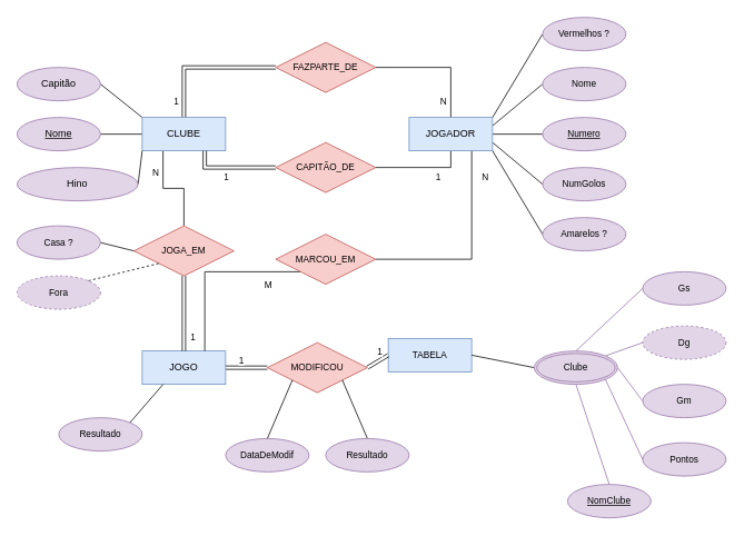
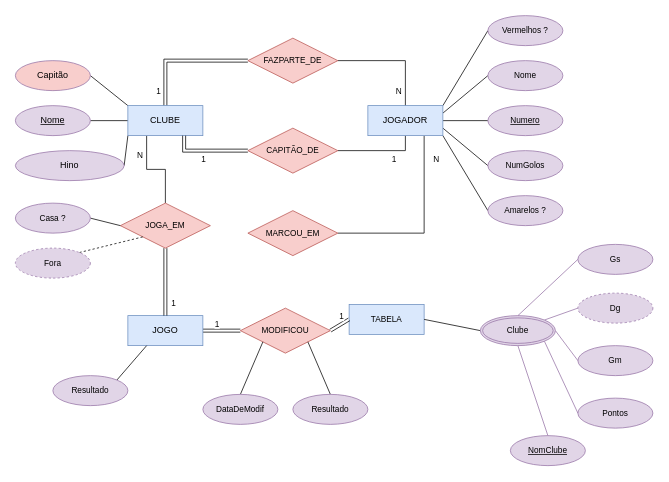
  <mxCell id="0" />
  <mxCell id="1" parent="0" />
  <mxCell id="2" style="rounded=0;orthogonalLoop=1;jettySize=auto;html=1;exitX=0;exitY=0.5;exitDx=0;exitDy=0;entryX=1;entryY=0.5;entryDx=0;entryDy=0;endArrow=none;endFill=0;" edge="1" parent="1" source="9" target="27"><mxGeometry relative="1" as="geometry" /></mxCell>
  <mxCell id="3" style="rounded=0;orthogonalLoop=1;jettySize=auto;html=1;exitX=0;exitY=0;exitDx=0;exitDy=0;entryX=1;entryY=0.5;entryDx=0;entryDy=0;endArrow=none;endFill=0;" edge="1" parent="1" source="9" target="25"><mxGeometry relative="1" as="geometry" /></mxCell>
  <mxCell id="4" style="edgeStyle=none;shape=connector;rounded=0;orthogonalLoop=1;jettySize=auto;html=1;exitX=0;exitY=1;exitDx=0;exitDy=0;entryX=1;entryY=0.5;entryDx=0;entryDy=0;strokeColor=default;align=center;verticalAlign=middle;fontFamily=Helvetica;fontSize=11;fontColor=default;labelBackgroundColor=default;endArrow=none;endFill=0;" edge="1" parent="1" source="9" target="26"><mxGeometry relative="1" as="geometry" /></mxCell>
  <mxCell id="5" style="edgeStyle=orthogonalEdgeStyle;shape=link;rounded=0;orthogonalLoop=1;jettySize=auto;html=1;exitX=0.5;exitY=0;exitDx=0;exitDy=0;entryX=0;entryY=0.5;entryDx=0;entryDy=0;strokeColor=default;align=center;verticalAlign=middle;fontFamily=Helvetica;fontSize=11;fontColor=default;labelBackgroundColor=default;endArrow=none;endFill=0;" edge="1" parent="1" source="9" target="35"><mxGeometry relative="1" as="geometry" /></mxCell>
  <mxCell id="6" value="1" style="edgeLabel;html=1;align=center;verticalAlign=middle;resizable=0;points=[];fontFamily=Helvetica;fontSize=11;fontColor=default;labelBackgroundColor=default;" vertex="1" connectable="0" parent="5"><mxGeometry x="-0.788" relative="1" as="geometry"><mxPoint x="-10" y="-2" as="offset" /></mxGeometry></mxCell>
  <mxCell id="7" style="edgeStyle=orthogonalEdgeStyle;shape=connector;rounded=0;orthogonalLoop=1;jettySize=auto;html=1;exitX=0.25;exitY=1;exitDx=0;exitDy=0;entryX=0.5;entryY=0;entryDx=0;entryDy=0;strokeColor=default;align=center;verticalAlign=middle;fontFamily=Helvetica;fontSize=11;fontColor=default;labelBackgroundColor=default;endArrow=none;endFill=0;" edge="1" parent="1" source="9" target="38"><mxGeometry relative="1" as="geometry" /></mxCell>
  <mxCell id="8" value="N" style="edgeLabel;html=1;align=center;verticalAlign=middle;resizable=0;points=[];fontFamily=Helvetica;fontSize=11;fontColor=default;labelBackgroundColor=default;" vertex="1" connectable="0" parent="7"><mxGeometry x="-0.622" y="-1" relative="1" as="geometry"><mxPoint x="-9" y="3" as="offset" /></mxGeometry></mxCell>
  <mxCell id="9" value="CLUBE" style="whiteSpace=wrap;html=1;align=center;fillColor=#dae8fc;strokeColor=#6c8ebf;" vertex="1" parent="1"><mxGeometry x="170" y="140" width="100" height="40" as="geometry" /></mxCell>
  <mxCell id="10" style="edgeStyle=none;shape=connector;rounded=0;orthogonalLoop=1;jettySize=auto;html=1;exitX=1;exitY=1;exitDx=0;exitDy=0;entryX=0;entryY=0.5;entryDx=0;entryDy=0;strokeColor=default;align=center;verticalAlign=middle;fontFamily=Helvetica;fontSize=11;fontColor=default;labelBackgroundColor=default;endArrow=none;endFill=0;" edge="1" parent="1" source="21" target="31"><mxGeometry relative="1" as="geometry" /></mxCell>
  <mxCell id="11" style="edgeStyle=none;shape=connector;rounded=0;orthogonalLoop=1;jettySize=auto;html=1;exitX=1;exitY=0.75;exitDx=0;exitDy=0;entryX=0;entryY=0.5;entryDx=0;entryDy=0;strokeColor=default;align=center;verticalAlign=middle;fontFamily=Helvetica;fontSize=11;fontColor=default;labelBackgroundColor=default;endArrow=none;endFill=0;" edge="1" parent="1" source="21" target="30"><mxGeometry relative="1" as="geometry" /></mxCell>
  <mxCell id="12" style="edgeStyle=none;shape=connector;rounded=0;orthogonalLoop=1;jettySize=auto;html=1;exitX=1;exitY=0.5;exitDx=0;exitDy=0;entryX=0;entryY=0.5;entryDx=0;entryDy=0;strokeColor=default;align=center;verticalAlign=middle;fontFamily=Helvetica;fontSize=11;fontColor=default;labelBackgroundColor=default;endArrow=none;endFill=0;" edge="1" parent="1" source="21" target="29"><mxGeometry relative="1" as="geometry" /></mxCell>
  <mxCell id="13" style="edgeStyle=none;shape=connector;rounded=0;orthogonalLoop=1;jettySize=auto;html=1;exitX=1;exitY=0.25;exitDx=0;exitDy=0;entryX=0;entryY=0.5;entryDx=0;entryDy=0;strokeColor=default;align=center;verticalAlign=middle;fontFamily=Helvetica;fontSize=11;fontColor=default;labelBackgroundColor=default;endArrow=none;endFill=0;" edge="1" parent="1" source="21" target="28"><mxGeometry relative="1" as="geometry" /></mxCell>
  <mxCell id="14" style="edgeStyle=none;shape=connector;rounded=0;orthogonalLoop=1;jettySize=auto;html=1;exitX=1;exitY=0;exitDx=0;exitDy=0;entryX=0;entryY=0.5;entryDx=0;entryDy=0;strokeColor=default;align=center;verticalAlign=middle;fontFamily=Helvetica;fontSize=11;fontColor=default;labelBackgroundColor=default;endArrow=none;endFill=0;" edge="1" parent="1" source="21" target="32"><mxGeometry relative="1" as="geometry" /></mxCell>
  <mxCell id="15" style="edgeStyle=orthogonalEdgeStyle;shape=connector;rounded=0;orthogonalLoop=1;jettySize=auto;html=1;exitX=0.5;exitY=0;exitDx=0;exitDy=0;entryX=1;entryY=0.5;entryDx=0;entryDy=0;strokeColor=default;align=center;verticalAlign=middle;fontFamily=Helvetica;fontSize=11;fontColor=default;labelBackgroundColor=default;endArrow=none;endFill=0;" edge="1" parent="1" source="21" target="35"><mxGeometry relative="1" as="geometry" /></mxCell>
  <mxCell id="16" value="N" style="edgeLabel;html=1;align=center;verticalAlign=middle;resizable=0;points=[];fontFamily=Helvetica;fontSize=11;fontColor=default;labelBackgroundColor=default;" vertex="1" connectable="0" parent="15"><mxGeometry x="-0.72" relative="1" as="geometry"><mxPoint x="-10" y="1" as="offset" /></mxGeometry></mxCell>
  <mxCell id="17" style="edgeStyle=orthogonalEdgeStyle;shape=connector;rounded=0;orthogonalLoop=1;jettySize=auto;html=1;exitX=0.5;exitY=1;exitDx=0;exitDy=0;entryX=1;entryY=0.5;entryDx=0;entryDy=0;strokeColor=default;align=center;verticalAlign=middle;fontFamily=Helvetica;fontSize=11;fontColor=default;labelBackgroundColor=default;endArrow=none;endFill=0;" edge="1" parent="1" source="21" target="45"><mxGeometry relative="1" as="geometry" /></mxCell>
  <mxCell id="18" value="1" style="edgeLabel;html=1;align=center;verticalAlign=middle;resizable=0;points=[];fontFamily=Helvetica;fontSize=11;fontColor=default;labelBackgroundColor=default;" vertex="1" connectable="0" parent="17"><mxGeometry x="-0.364" y="2" relative="1" as="geometry"><mxPoint x="-1" y="8" as="offset" /></mxGeometry></mxCell>
  <mxCell id="19" style="edgeStyle=orthogonalEdgeStyle;shape=connector;rounded=0;orthogonalLoop=1;jettySize=auto;html=1;exitX=0.75;exitY=1;exitDx=0;exitDy=0;entryX=1;entryY=0.5;entryDx=0;entryDy=0;strokeColor=default;align=center;verticalAlign=middle;fontFamily=Helvetica;fontSize=11;fontColor=default;labelBackgroundColor=default;endArrow=none;endFill=0;" edge="1" parent="1" source="21" target="68"><mxGeometry relative="1" as="geometry" /></mxCell>
  <mxCell id="20" value="N" style="edgeLabel;html=1;align=center;verticalAlign=middle;resizable=0;points=[];fontFamily=Helvetica;fontSize=11;fontColor=default;labelBackgroundColor=default;" vertex="1" connectable="0" parent="19"><mxGeometry x="-0.755" y="2" relative="1" as="geometry"><mxPoint x="13" as="offset" /></mxGeometry></mxCell>
  <mxCell id="21" value="JOGADOR" style="whiteSpace=wrap;html=1;align=center;fillColor=#dae8fc;strokeColor=#6c8ebf;" vertex="1" parent="1"><mxGeometry x="490" y="140" width="100" height="40" as="geometry" /></mxCell>
  <mxCell id="22" style="edgeStyle=none;shape=link;rounded=0;orthogonalLoop=1;jettySize=auto;html=1;exitX=1;exitY=0.5;exitDx=0;exitDy=0;entryX=0;entryY=0.5;entryDx=0;entryDy=0;strokeColor=default;align=center;verticalAlign=middle;fontFamily=Helvetica;fontSize=11;fontColor=default;labelBackgroundColor=default;endArrow=none;endFill=0;" edge="1" parent="1" source="24" target="52"><mxGeometry relative="1" as="geometry" /></mxCell>
  <mxCell id="23" value="1" style="edgeLabel;html=1;align=center;verticalAlign=middle;resizable=0;points=[];fontFamily=Helvetica;fontSize=11;fontColor=default;labelBackgroundColor=default;" vertex="1" connectable="0" parent="22"><mxGeometry x="-0.28" y="-2" relative="1" as="geometry"><mxPoint y="-12" as="offset" /></mxGeometry></mxCell>
  <mxCell id="24" value="JOGO" style="whiteSpace=wrap;html=1;align=center;fillColor=#dae8fc;strokeColor=#6c8ebf;" vertex="1" parent="1"><mxGeometry x="170" y="420" width="100" height="40" as="geometry" /></mxCell>
- <mxCell id="25" value="Capitão" style="ellipse;whiteSpace=wrap;html=1;align=center;fillColor=#e1d5e7;strokeColor=#9673a6;labelBackgroundColor=none;" vertex="1" parent="1"><mxGeometry x="20" y="80" width="100" height="40" as="geometry" /></mxCell>
+ <mxCell id="25" value="Capitão" style="ellipse;whiteSpace=wrap;html=1;align=center;fillColor=#f8cecc;strokeColor=#9673a6;labelBackgroundColor=none;" vertex="1" parent="1"><mxGeometry x="20" y="80" width="100" height="40" as="geometry" /></mxCell>
  <mxCell id="26" value="Hino" style="ellipse;whiteSpace=wrap;html=1;align=center;fillColor=#e1d5e7;strokeColor=#9673a6;labelBackgroundColor=none;" vertex="1" parent="1"><mxGeometry x="20" y="200" width="145" height="40" as="geometry" /></mxCell>
  <mxCell id="27" value="Nome" style="ellipse;whiteSpace=wrap;html=1;align=center;fontStyle=4;fillColor=#e1d5e7;strokeColor=#9673a6;labelBackgroundColor=none;" vertex="1" parent="1"><mxGeometry x="20" y="140" width="100" height="40" as="geometry" /></mxCell>
  <mxCell id="28" value="Nome" style="ellipse;whiteSpace=wrap;html=1;align=center;fontFamily=Helvetica;fontSize=11;labelBackgroundColor=none;fillColor=#e1d5e7;strokeColor=#9673a6;" vertex="1" parent="1"><mxGeometry x="650" y="80" width="100" height="40" as="geometry" /></mxCell>
  <mxCell id="29" value="Numero" style="ellipse;whiteSpace=wrap;html=1;align=center;fontStyle=4;fontFamily=Helvetica;fontSize=11;labelBackgroundColor=none;fillColor=#e1d5e7;strokeColor=#9673a6;" vertex="1" parent="1"><mxGeometry x="650" y="140" width="100" height="40" as="geometry" /></mxCell>
  <mxCell id="30" value="NumGolos" style="ellipse;whiteSpace=wrap;html=1;align=center;fontFamily=Helvetica;fontSize=11;labelBackgroundColor=none;fillColor=#e1d5e7;strokeColor=#9673a6;" vertex="1" parent="1"><mxGeometry x="650" y="200" width="100" height="40" as="geometry" /></mxCell>
  <mxCell id="31" value="Amarelos ?" style="ellipse;whiteSpace=wrap;html=1;align=center;fontFamily=Helvetica;fontSize=11;labelBackgroundColor=none;fillColor=#e1d5e7;strokeColor=#9673a6;" vertex="1" parent="1"><mxGeometry x="650" y="260" width="100" height="40" as="geometry" /></mxCell>
  <mxCell id="32" value="Vermelhos ?" style="ellipse;whiteSpace=wrap;html=1;align=center;fontFamily=Helvetica;fontSize=11;labelBackgroundColor=none;fillColor=#e1d5e7;strokeColor=#9673a6;" vertex="1" parent="1"><mxGeometry x="650" y="20" width="100" height="40" as="geometry" /></mxCell>
  <mxCell id="33" style="edgeStyle=none;shape=connector;rounded=0;orthogonalLoop=1;jettySize=auto;html=1;exitX=1;exitY=0;exitDx=0;exitDy=0;entryX=0.25;entryY=1;entryDx=0;entryDy=0;strokeColor=default;align=center;verticalAlign=middle;fontFamily=Helvetica;fontSize=11;fontColor=default;labelBackgroundColor=default;endArrow=none;endFill=0;" edge="1" parent="1" source="34" target="24"><mxGeometry relative="1" as="geometry" /></mxCell>
  <mxCell id="34" value="Resultado" style="ellipse;whiteSpace=wrap;html=1;align=center;fontFamily=Helvetica;fontSize=11;labelBackgroundColor=none;fillColor=#e1d5e7;strokeColor=#9673a6;" vertex="1" parent="1"><mxGeometry x="70" y="500" width="100" height="40" as="geometry" /></mxCell>
  <mxCell id="35" value="FAZPARTE_DE" style="shape=rhombus;perimeter=rhombusPerimeter;whiteSpace=wrap;html=1;align=center;fontFamily=Helvetica;fontSize=11;labelBackgroundColor=none;fillColor=#f8cecc;strokeColor=#b85450;" vertex="1" parent="1"><mxGeometry x="330" y="50" width="120" height="60" as="geometry" /></mxCell>
  <mxCell id="36" style="edgeStyle=orthogonalEdgeStyle;shape=link;rounded=0;orthogonalLoop=1;jettySize=auto;html=1;exitX=0.5;exitY=1;exitDx=0;exitDy=0;entryX=0.5;entryY=0;entryDx=0;entryDy=0;strokeColor=default;align=center;verticalAlign=middle;fontFamily=Helvetica;fontSize=11;fontColor=default;labelBackgroundColor=default;endArrow=none;endFill=0;" edge="1" parent="1" source="38" target="24"><mxGeometry relative="1" as="geometry" /></mxCell>
  <mxCell id="37" value="1" style="edgeLabel;html=1;align=center;verticalAlign=middle;resizable=0;points=[];fontFamily=Helvetica;fontSize=11;fontColor=default;labelBackgroundColor=default;" vertex="1" connectable="0" parent="36"><mxGeometry x="0.622" y="4" relative="1" as="geometry"><mxPoint x="6" as="offset" /></mxGeometry></mxCell>
  <mxCell id="38" value="JOGA_EM" style="shape=rhombus;perimeter=rhombusPerimeter;whiteSpace=wrap;html=1;align=center;fontFamily=Helvetica;fontSize=11;labelBackgroundColor=none;fillColor=#f8cecc;strokeColor=#b85450;" vertex="1" parent="1"><mxGeometry x="160" y="270" width="120" height="60" as="geometry" /></mxCell>
  <mxCell id="39" style="edgeStyle=none;shape=connector;rounded=0;orthogonalLoop=1;jettySize=auto;html=1;exitX=1;exitY=0.5;exitDx=0;exitDy=0;entryX=0;entryY=0.5;entryDx=0;entryDy=0;strokeColor=default;align=center;verticalAlign=middle;fontFamily=Helvetica;fontSize=11;fontColor=default;labelBackgroundColor=default;endArrow=none;endFill=0;" edge="1" parent="1" source="40" target="38"><mxGeometry relative="1" as="geometry" /></mxCell>
  <mxCell id="40" value="Casa ?" style="ellipse;whiteSpace=wrap;html=1;align=center;fontFamily=Helvetica;fontSize=11;labelBackgroundColor=none;fillColor=#e1d5e7;strokeColor=#9673a6;" vertex="1" parent="1"><mxGeometry x="20" y="270" width="100" height="40" as="geometry" /></mxCell>
  <mxCell id="41" style="edgeStyle=none;shape=connector;rounded=0;orthogonalLoop=1;jettySize=auto;html=1;exitX=1;exitY=0;exitDx=0;exitDy=0;entryX=0;entryY=1;entryDx=0;entryDy=0;strokeColor=default;align=center;verticalAlign=middle;fontFamily=Helvetica;fontSize=11;fontColor=default;labelBackgroundColor=default;endArrow=none;endFill=0;dashed=1;" edge="1" parent="1" source="42" target="38"><mxGeometry relative="1" as="geometry" /></mxCell>
  <mxCell id="42" value="Fora" style="ellipse;whiteSpace=wrap;html=1;align=center;dashed=1;fontFamily=Helvetica;fontSize=11;labelBackgroundColor=none;fillColor=#e1d5e7;strokeColor=#9673a6;" vertex="1" parent="1"><mxGeometry x="20" y="330" width="100" height="40" as="geometry" /></mxCell>
  <mxCell id="43" style="edgeStyle=orthogonalEdgeStyle;shape=link;rounded=0;orthogonalLoop=1;jettySize=auto;html=1;exitX=0;exitY=0.5;exitDx=0;exitDy=0;entryX=0.75;entryY=1;entryDx=0;entryDy=0;strokeColor=default;align=center;verticalAlign=middle;fontFamily=Helvetica;fontSize=11;fontColor=default;labelBackgroundColor=default;endArrow=none;endFill=0;" edge="1" parent="1" source="45" target="9"><mxGeometry relative="1" as="geometry" /></mxCell>
  <mxCell id="44" value="1" style="edgeLabel;html=1;align=center;verticalAlign=middle;resizable=0;points=[];fontFamily=Helvetica;fontSize=11;fontColor=default;labelBackgroundColor=default;" vertex="1" connectable="0" parent="43"><mxGeometry x="0.143" y="-1" relative="1" as="geometry"><mxPoint y="11" as="offset" /></mxGeometry></mxCell>
  <mxCell id="45" value="CAPITÃO_DE" style="shape=rhombus;perimeter=rhombusPerimeter;whiteSpace=wrap;html=1;align=center;fontFamily=Helvetica;fontSize=11;labelBackgroundColor=none;fillColor=#f8cecc;strokeColor=#b85450;" vertex="1" parent="1"><mxGeometry x="330" y="170" width="120" height="60" as="geometry" /></mxCell>
  <mxCell id="46" value="TABELA" style="whiteSpace=wrap;html=1;align=center;fontFamily=Helvetica;fontSize=11;labelBackgroundColor=none;fillColor=#dae8fc;strokeColor=#6c8ebf;" vertex="1" parent="1"><mxGeometry x="465" y="405" width="100" height="40" as="geometry" /></mxCell>
  <mxCell id="47" value="Gm" style="ellipse;whiteSpace=wrap;html=1;align=center;fontFamily=Helvetica;fontSize=11;labelBackgroundColor=none;fillColor=#e1d5e7;strokeColor=#9673a6;" vertex="1" parent="1"><mxGeometry x="770" y="460" width="100" height="40" as="geometry" /></mxCell>
  <mxCell id="48" value="Gs" style="ellipse;whiteSpace=wrap;html=1;align=center;fontFamily=Helvetica;fontSize=11;labelBackgroundColor=none;fillColor=#e1d5e7;strokeColor=#9673a6;" vertex="1" parent="1"><mxGeometry x="770" y="325" width="100" height="40" as="geometry" /></mxCell>
  <mxCell id="49" value="Dg" style="ellipse;whiteSpace=wrap;html=1;align=center;dashed=1;fontFamily=Helvetica;fontSize=11;labelBackgroundColor=none;fillColor=#e1d5e7;strokeColor=#9673a6;" vertex="1" parent="1"><mxGeometry x="770" y="390" width="100" height="40" as="geometry" /></mxCell>
  <mxCell id="50" style="edgeStyle=none;shape=link;rounded=0;orthogonalLoop=1;jettySize=auto;html=1;exitX=1;exitY=0.5;exitDx=0;exitDy=0;entryX=0;entryY=0.5;entryDx=0;entryDy=0;strokeColor=default;align=center;verticalAlign=middle;fontFamily=Helvetica;fontSize=11;fontColor=default;labelBackgroundColor=default;endArrow=none;endFill=0;" edge="1" parent="1" source="52" target="46"><mxGeometry relative="1" as="geometry" /></mxCell>
  <mxCell id="51" value="1" style="edgeLabel;html=1;align=center;verticalAlign=middle;resizable=0;points=[];fontFamily=Helvetica;fontSize=11;fontColor=default;labelBackgroundColor=default;" vertex="1" connectable="0" parent="50"><mxGeometry x="0.24" y="1" relative="1" as="geometry"><mxPoint y="-9" as="offset" /></mxGeometry></mxCell>
  <mxCell id="52" value="MODIFICOU" style="shape=rhombus;perimeter=rhombusPerimeter;whiteSpace=wrap;html=1;align=center;fontFamily=Helvetica;fontSize=11;labelBackgroundColor=none;fillColor=#f8cecc;strokeColor=#b85450;" vertex="1" parent="1"><mxGeometry x="320" y="410" width="120" height="60" as="geometry" /></mxCell>
  <mxCell id="53" style="shape=connector;rounded=0;orthogonalLoop=1;jettySize=auto;html=1;exitX=0;exitY=0.5;exitDx=0;exitDy=0;entryX=1;entryY=0.5;entryDx=0;entryDy=0;strokeColor=default;align=center;verticalAlign=middle;fontFamily=Helvetica;fontSize=11;fontColor=default;labelBackgroundColor=default;endArrow=none;endFill=0;" edge="1" parent="1" source="59" target="46"><mxGeometry relative="1" as="geometry" /></mxCell>
  <mxCell id="54" style="edgeStyle=none;shape=connector;rounded=0;orthogonalLoop=1;jettySize=auto;html=1;exitX=0.5;exitY=0;exitDx=0;exitDy=0;entryX=0;entryY=0.5;entryDx=0;entryDy=0;strokeColor=#9673a6;align=center;verticalAlign=middle;fontFamily=Helvetica;fontSize=11;fontColor=default;labelBackgroundColor=none;endArrow=none;endFill=0;fillColor=#e1d5e7;" edge="1" parent="1" source="59" target="48"><mxGeometry relative="1" as="geometry" /></mxCell>
  <mxCell id="55" style="edgeStyle=none;shape=connector;rounded=0;orthogonalLoop=1;jettySize=auto;html=1;exitX=1;exitY=0;exitDx=0;exitDy=0;entryX=0;entryY=0.5;entryDx=0;entryDy=0;strokeColor=#9673a6;align=center;verticalAlign=middle;fontFamily=Helvetica;fontSize=11;fontColor=default;labelBackgroundColor=none;endArrow=none;endFill=0;fillColor=#e1d5e7;" edge="1" parent="1" source="59" target="49"><mxGeometry relative="1" as="geometry" /></mxCell>
  <mxCell id="56" style="edgeStyle=none;shape=connector;rounded=0;orthogonalLoop=1;jettySize=auto;html=1;exitX=1;exitY=0.5;exitDx=0;exitDy=0;entryX=0;entryY=0.5;entryDx=0;entryDy=0;strokeColor=#9673a6;align=center;verticalAlign=middle;fontFamily=Helvetica;fontSize=11;fontColor=default;labelBackgroundColor=none;endArrow=none;endFill=0;fillColor=#e1d5e7;" edge="1" parent="1" source="59" target="47"><mxGeometry relative="1" as="geometry" /></mxCell>
  <mxCell id="57" style="edgeStyle=none;shape=connector;rounded=0;orthogonalLoop=1;jettySize=auto;html=1;exitX=1;exitY=1;exitDx=0;exitDy=0;entryX=0;entryY=0.5;entryDx=0;entryDy=0;strokeColor=#9673a6;align=center;verticalAlign=middle;fontFamily=Helvetica;fontSize=11;fontColor=default;labelBackgroundColor=none;endArrow=none;endFill=0;fillColor=#e1d5e7;" edge="1" parent="1" source="59" target="60"><mxGeometry relative="1" as="geometry" /></mxCell>
  <mxCell id="58" style="edgeStyle=none;shape=connector;rounded=0;orthogonalLoop=1;jettySize=auto;html=1;exitX=0.5;exitY=1;exitDx=0;exitDy=0;entryX=0.5;entryY=0;entryDx=0;entryDy=0;strokeColor=#9673a6;align=center;verticalAlign=middle;fontFamily=Helvetica;fontSize=11;fontColor=default;labelBackgroundColor=none;endArrow=none;endFill=0;fillColor=#e1d5e7;" edge="1" parent="1" source="59" target="61"><mxGeometry relative="1" as="geometry" /></mxCell>
  <mxCell id="59" value="Clube" style="ellipse;shape=doubleEllipse;margin=3;whiteSpace=wrap;html=1;align=center;fontFamily=Helvetica;fontSize=11;labelBackgroundColor=none;fillColor=#e1d5e7;strokeColor=#9673a6;" vertex="1" parent="1"><mxGeometry x="640" y="420" width="100" height="40" as="geometry" /></mxCell>
  <mxCell id="60" value="Pontos" style="ellipse;whiteSpace=wrap;html=1;align=center;fontFamily=Helvetica;fontSize=11;labelBackgroundColor=none;fillColor=#e1d5e7;strokeColor=#9673a6;" vertex="1" parent="1"><mxGeometry x="770" y="530" width="100" height="40" as="geometry" /></mxCell>
  <mxCell id="61" value="NomClube" style="ellipse;whiteSpace=wrap;html=1;align=center;fontStyle=4;fontFamily=Helvetica;fontSize=11;labelBackgroundColor=none;fillColor=#e1d5e7;strokeColor=#9673a6;" vertex="1" parent="1"><mxGeometry x="680" y="580" width="100" height="40" as="geometry" /></mxCell>
  <mxCell id="62" style="edgeStyle=none;shape=connector;rounded=0;orthogonalLoop=1;jettySize=auto;html=1;exitX=0.5;exitY=0;exitDx=0;exitDy=0;entryX=0;entryY=1;entryDx=0;entryDy=0;strokeColor=default;align=center;verticalAlign=middle;fontFamily=Helvetica;fontSize=11;fontColor=default;labelBackgroundColor=default;endArrow=none;endFill=0;" edge="1" parent="1" source="63" target="52"><mxGeometry relative="1" as="geometry" /></mxCell>
  <mxCell id="63" value="DataDeModif" style="ellipse;whiteSpace=wrap;html=1;align=center;fontFamily=Helvetica;fontSize=11;labelBackgroundColor=none;fillColor=#e1d5e7;strokeColor=#9673a6;" vertex="1" parent="1"><mxGeometry x="270" y="525" width="100" height="40" as="geometry" /></mxCell>
  <mxCell id="64" style="edgeStyle=none;shape=connector;rounded=0;orthogonalLoop=1;jettySize=auto;html=1;exitX=0.5;exitY=0;exitDx=0;exitDy=0;entryX=1;entryY=1;entryDx=0;entryDy=0;strokeColor=default;align=center;verticalAlign=middle;fontFamily=Helvetica;fontSize=11;fontColor=default;labelBackgroundColor=default;endArrow=none;endFill=0;" edge="1" parent="1" source="65" target="52"><mxGeometry relative="1" as="geometry" /></mxCell>
  <mxCell id="65" value="Resultado" style="ellipse;whiteSpace=wrap;html=1;align=center;fontFamily=Helvetica;fontSize=11;labelBackgroundColor=none;fillColor=#e1d5e7;strokeColor=#9673a6;" vertex="1" parent="1"><mxGeometry x="390" y="525" width="100" height="40" as="geometry" /></mxCell>
- <mxCell id="66" style="edgeStyle=orthogonalEdgeStyle;rounded=0;orthogonalLoop=1;jettySize=auto;html=1;exitX=0;exitY=1;exitDx=0;exitDy=0;entryX=0.75;entryY=0;entryDx=0;entryDy=0;strokeColor=default;align=center;verticalAlign=middle;fontFamily=Helvetica;fontSize=11;fontColor=default;labelBackgroundColor=default;endArrow=none;endFill=0;" edge="1" parent="1" source="68" target="24"><mxGeometry relative="1" as="geometry" /></mxCell>
- <mxCell id="67" value="M" style="edgeLabel;html=1;align=center;verticalAlign=middle;resizable=0;points=[];fontFamily=Helvetica;fontSize=11;fontColor=default;labelBackgroundColor=default;" vertex="1" connectable="0" parent="66"><mxGeometry x="-0.657" relative="1" as="geometry"><mxPoint x="-4" y="15" as="offset" /></mxGeometry></mxCell>
  <mxCell id="68" value="MARCOU_EM" style="shape=rhombus;perimeter=rhombusPerimeter;whiteSpace=wrap;html=1;align=center;fontFamily=Helvetica;fontSize=11;labelBackgroundColor=none;fillColor=#f8cecc;strokeColor=#b85450;" vertex="1" parent="1"><mxGeometry x="330" y="280" width="120" height="60" as="geometry" /></mxCell>
